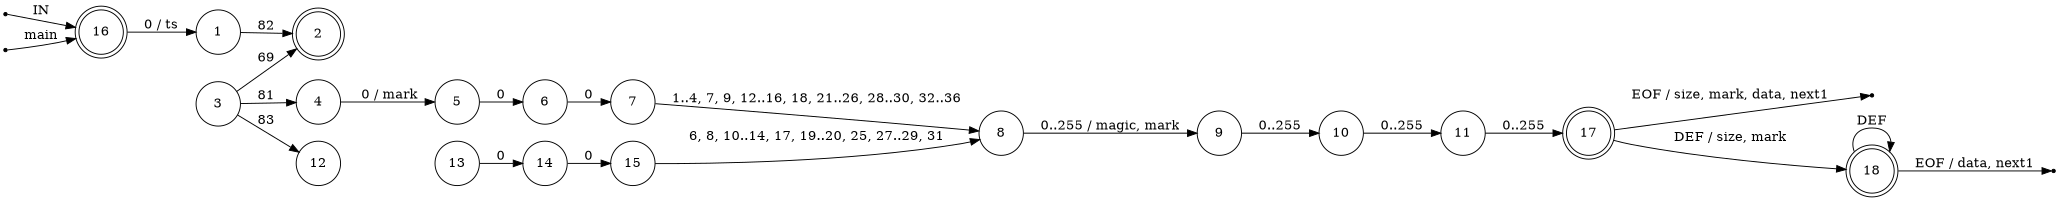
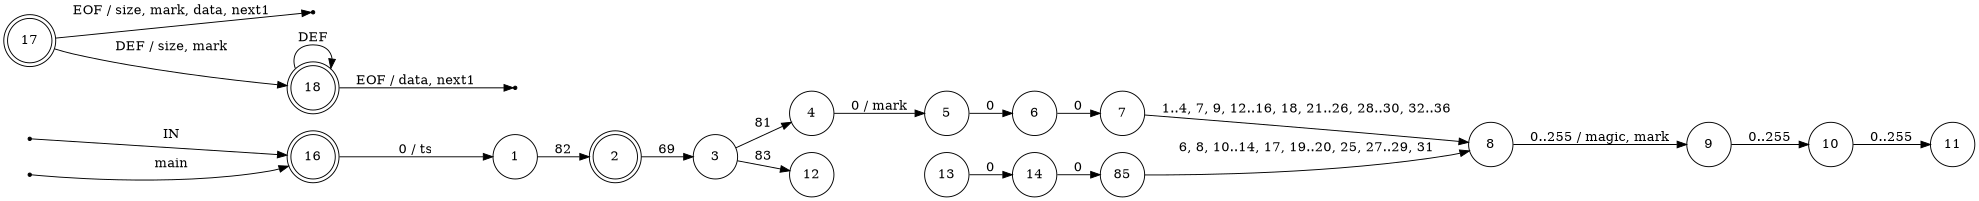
  digraph {
    rankdir=LR
    node [shape=circle fixedsize=true]
    ENTRY [shape=point fixedsize=""]
    16 [height=0.65 shape=doublecircle]
    1 [height=0.65]
    en_16 [shape=point fixedsize=""]
    eof_17 [shape=point fixedsize=""]
    eof_18 [shape=point fixedsize=""]
    2 [height=0.65 shape=doublecircle]
    17 [height=0.65 shape=doublecircle]
    18 [height=0.65 shape=doublecircle]
    3 [height=0.65]
    4 [height=0.65]
    12 [height=0.65]
    5 [height=0.65]
    6 [height=0.65]
    13 [height=0.65]
    14 [height=0.65]
    7 [height=0.65]
    8 [height=0.65]
    9 [height=0.65]
    10 [height=0.65]
    11 [height=0.65]
-   15 [height=0.65]
+   15 [height=0.65 label=85]
    ENTRY -> 16 [label=IN]
    16 -> 1 [label="0 / ts"]
    1 -> 2 [label=82]
    en_16 -> 16 [label=main]
-   3 -> 2 [label=69]
+   2 -> 3 [label=69]
    17 -> eof_17 [label="EOF / size, mark, data, next1"]
    17 -> 18 [label="DEF / size, mark"]
    18 -> eof_18 [label="EOF / data, next1"]
    18 -> 18 [label=DEF]
    3 -> 4 [label=81]
    3 -> 12 [label=83]
    4 -> 5 [label="0 / mark"]
    5 -> 6 [label=0]
    6 -> 7 [label=0]
    13 -> 14 [label=0]
    14 -> 15 [label=0]
    7 -> 8 [label="1..4, 7, 9, 12..16, 18, 21..26, 28..30, 32..36"]
    8 -> 9 [label="0..255 / magic, mark"]
    9 -> 10 [label="0..255"]
    10 -> 11 [label="0..255"]
-   11 -> 17 [label="0..255"]
    15 -> 8 [label="6, 8, 10..14, 17, 19..20, 25, 27..29, 31"]
  }
